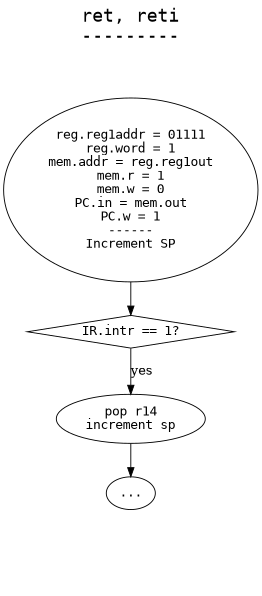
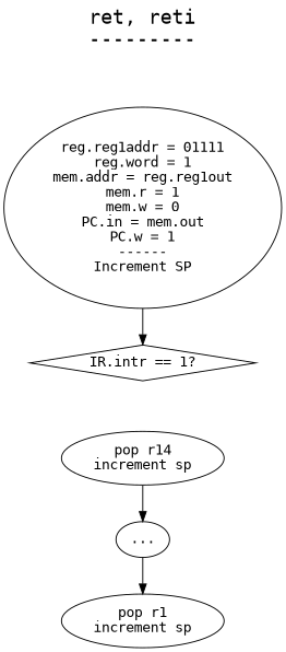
  digraph {
    fontname=mono
    fontsize=20
    label="ret, reti\n---------\n"
    labelloc=t
    node [fontname=mono shape=oval]
    n1 [label="reg.reg1addr = 01111\nreg.word = 1\nmem.addr = reg.reg1out\nmem.r = 1\nmem.w = 0\nPC.in = mem.out\nPC.w = 1\n------\nIncrement SP"]
    n2 [label="IR.intr == 1?" shape=diamond]
    n3 [label="pop r14\nincrement sp"]
    n4 [label="..."]
+   n5 [label="pop r1\nincrement sp"]
    n1 -> n2
-   n2 -> n3 [label=yes]
    n3 -> n4
+   n4 -> n5
  }
